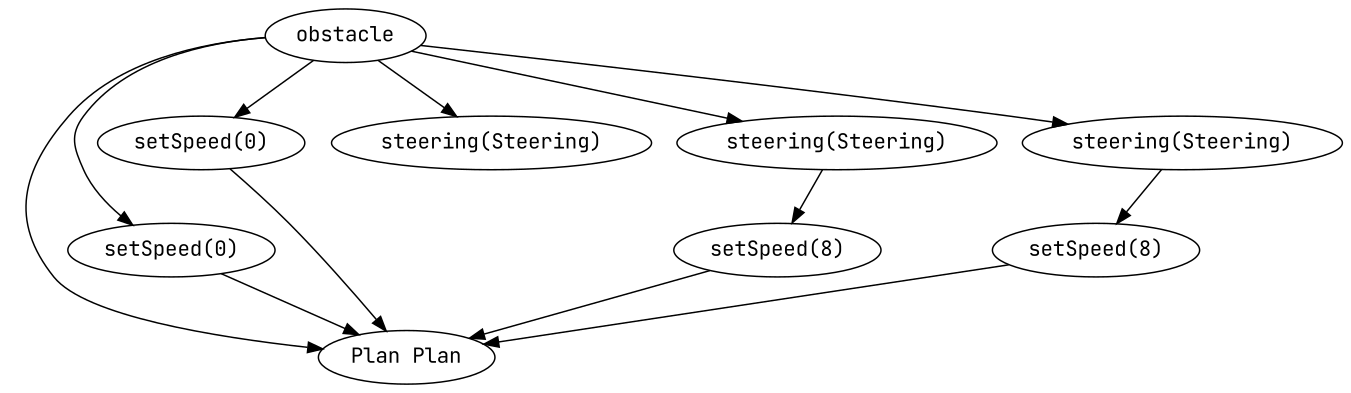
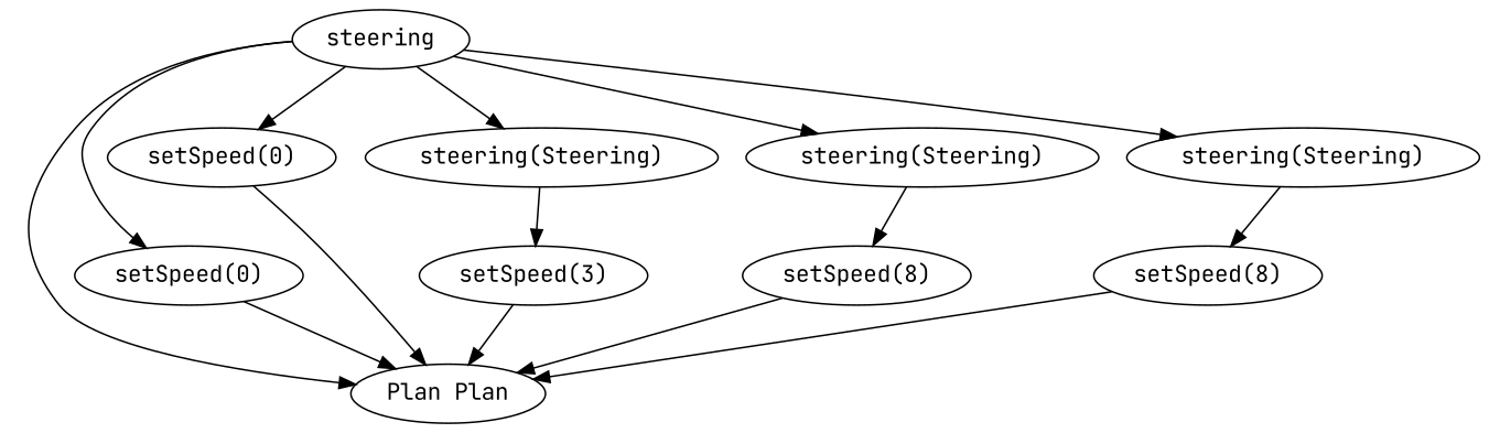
  digraph {
    fontname="JetBrains Mono"
    node [fontname="JetBrains Mono"]
    edge [fontname="JetBrains Mono"]
-   n1 [label=obstacle]
+   n1 [label=steering]
    n2 [label="Plan Plan"]
    n3 [label="setSpeed(0)"]
    n4 [label="setSpeed(0)"]
    n5 [label="steering(Steering)"]
    n6 [label="steering(Steering)"]
    n7 [label="steering(Steering)"]
+   n8 [label="setSpeed(3)"]
    n9 [label="setSpeed(8)"]
    n10 [label="setSpeed(8)"]
    n1 -> n2
    n1 -> n3
    n1 -> n4
    n1 -> n5
    n1 -> n6
    n1 -> n7
    n3 -> n2
    n4 -> n2
+   n5 -> n8
    n6 -> n9
    n7 -> n10
+   n8 -> n2
    n9 -> n2
    n10 -> n2
  }
